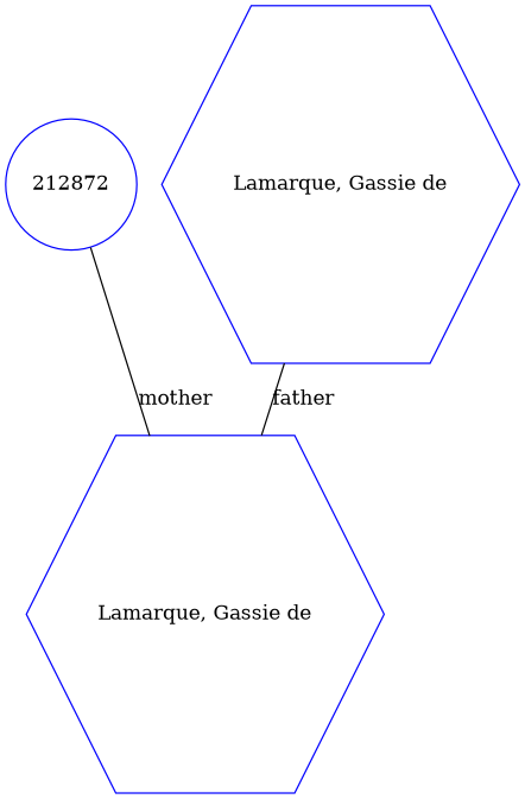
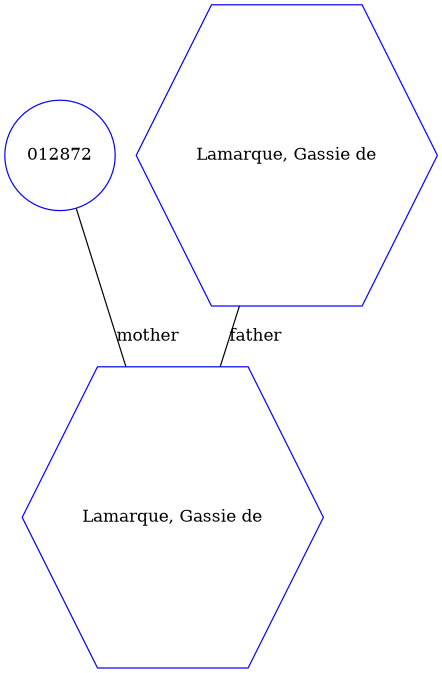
  digraph {
    node [color=blue regular=1 shape=hexagon]
    edge [arrowsize=0.0 dir=none]
    n1 [label="Lamarque, Gassie de"]
-   n2 [label=212872 shape=ellipse]
+   n2 [label=012872 shape=ellipse]
    n3 [label="Lamarque, Gassie de"]
    n2 -> n1 [label=mother]
    n3 -> n1 [label=father]
  }
